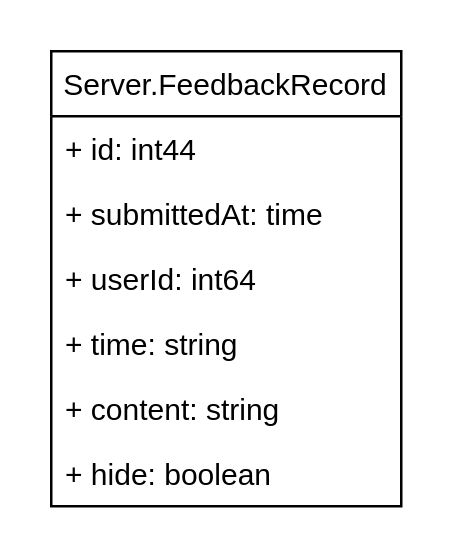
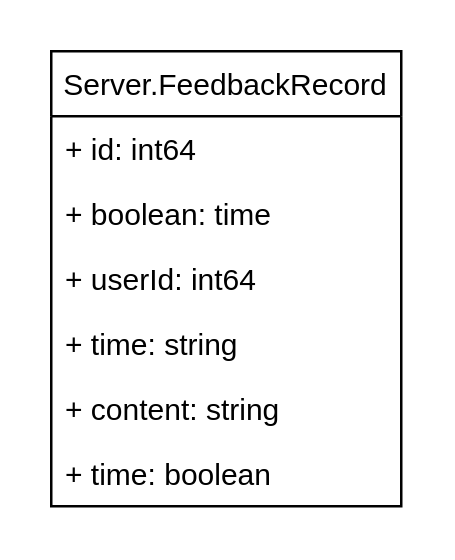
  <mxCell id="0" />
  <mxCell id="1" parent="0" />
  <mxCell id="2" value="Server.FeedbackRecord" style="swimlane;fontStyle=0;childLayout=stackLayout;horizontal=1;startSize=26;fillColor=none;horizontalStack=0;resizeParent=1;resizeParentMax=0;resizeLast=0;collapsible=1;marginBottom=0;" parent="1" vertex="1"><mxGeometry x="20" y="20" width="140" height="182" as="geometry" /></mxCell>
- <mxCell id="3" value="+ id: int44" style="text;strokeColor=none;fillColor=none;align=left;verticalAlign=top;spacingLeft=4;spacingRight=4;overflow=hidden;rotatable=0;points=[[0,0.5],[1,0.5]];portConstraint=eastwest;" parent="2" vertex="1"><mxGeometry y="26" width="140" height="26" as="geometry" /></mxCell>
- <mxCell id="4" value="+ submittedAt: time" style="text;strokeColor=none;fillColor=none;align=left;verticalAlign=top;spacingLeft=4;spacingRight=4;overflow=hidden;rotatable=0;points=[[0,0.5],[1,0.5]];portConstraint=eastwest;" parent="2" vertex="1"><mxGeometry y="52" width="140" height="26" as="geometry" /></mxCell>
+ <mxCell id="3" value="+ id: int64" style="text;strokeColor=none;fillColor=none;align=left;verticalAlign=top;spacingLeft=4;spacingRight=4;overflow=hidden;rotatable=0;points=[[0,0.5],[1,0.5]];portConstraint=eastwest;" parent="2" vertex="1"><mxGeometry y="26" width="140" height="26" as="geometry" /></mxCell>
+ <mxCell id="4" value="+ boolean: time" style="text;strokeColor=none;fillColor=none;align=left;verticalAlign=top;spacingLeft=4;spacingRight=4;overflow=hidden;rotatable=0;points=[[0,0.5],[1,0.5]];portConstraint=eastwest;" parent="2" vertex="1"><mxGeometry y="52" width="140" height="26" as="geometry" /></mxCell>
  <mxCell id="5" value="+ userId: int64" style="text;strokeColor=none;fillColor=none;align=left;verticalAlign=top;spacingLeft=4;spacingRight=4;overflow=hidden;rotatable=0;points=[[0,0.5],[1,0.5]];portConstraint=eastwest;" parent="2" vertex="1"><mxGeometry y="78" width="140" height="26" as="geometry" /></mxCell>
  <mxCell id="6" value="+ time: string" style="text;strokeColor=none;fillColor=none;align=left;verticalAlign=top;spacingLeft=4;spacingRight=4;overflow=hidden;rotatable=0;points=[[0,0.5],[1,0.5]];portConstraint=eastwest;" parent="2" vertex="1"><mxGeometry y="104" width="140" height="26" as="geometry" /></mxCell>
  <mxCell id="7" value="+ content: string" style="text;strokeColor=none;fillColor=none;align=left;verticalAlign=top;spacingLeft=4;spacingRight=4;overflow=hidden;rotatable=0;points=[[0,0.5],[1,0.5]];portConstraint=eastwest;" parent="2" vertex="1"><mxGeometry y="130" width="140" height="26" as="geometry" /></mxCell>
- <mxCell id="8" value="+ hide: boolean" style="text;strokeColor=none;fillColor=none;align=left;verticalAlign=top;spacingLeft=4;spacingRight=4;overflow=hidden;rotatable=0;points=[[0,0.5],[1,0.5]];portConstraint=eastwest;" parent="2" vertex="1"><mxGeometry y="156" width="140" height="26" as="geometry" /></mxCell>
+ <mxCell id="8" value="+ time: boolean" style="text;strokeColor=none;fillColor=none;align=left;verticalAlign=top;spacingLeft=4;spacingRight=4;overflow=hidden;rotatable=0;points=[[0,0.5],[1,0.5]];portConstraint=eastwest;" parent="2" vertex="1"><mxGeometry y="156" width="140" height="26" as="geometry" /></mxCell>
